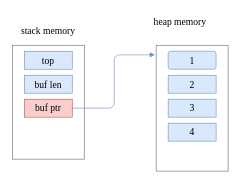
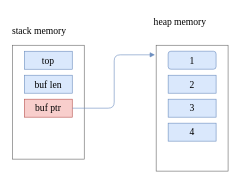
  <mxCell id="0" />
  <mxCell id="1" parent="0" />
  <mxCell id="2" value="" style="rounded=0;whiteSpace=wrap;html=1;shadow=0;strokeColor=#666666;strokeWidth=1;fontFamily=Ubuntu;fontSize=16;fontStyle=0;fillColor=none;fontColor=#333333;" vertex="1" parent="1"><mxGeometry x="20" y="75" width="120" height="190" as="geometry" /></mxCell>
  <mxCell id="3" value="buf len" style="rounded=0;whiteSpace=wrap;html=1;shadow=0;strokeColor=#6c8ebf;strokeWidth=1;fontFamily=Ubuntu;fontSize=16;fontStyle=0;fillColor=#dae8fc;" vertex="1" parent="1"><mxGeometry x="40" y="125" width="80" height="30" as="geometry" /></mxCell>
  <mxCell id="4" value="top" style="rounded=0;whiteSpace=wrap;html=1;shadow=0;strokeColor=#6c8ebf;strokeWidth=1;fontFamily=Ubuntu;fontSize=16;fontStyle=0;fillColor=#dae8fc;" vertex="1" parent="1"><mxGeometry x="40" y="85" width="80" height="30" as="geometry" /></mxCell>
  <mxCell id="5" value="buf ptr" style="rounded=0;whiteSpace=wrap;html=1;shadow=0;strokeColor=#b85450;strokeWidth=1;fontFamily=Ubuntu;fontSize=16;fontStyle=0;fillColor=#f8cecc;" vertex="1" parent="1"><mxGeometry x="40" y="165" width="80" height="30" as="geometry" /></mxCell>
- <mxCell id="6" value="stack memory" style="text;html=1;align=center;verticalAlign=middle;whiteSpace=wrap;rounded=0;fontFamily=Ubuntu;fontSize=16;fontStyle=0;" vertex="1" parent="1"><mxGeometry x="25" y="35" width="110" height="30" as="geometry" /></mxCell>
+ <mxCell id="6" value="stack memory" style="text;html=1;align=center;verticalAlign=middle;whiteSpace=wrap;rounded=0;fontFamily=Ubuntu;fontSize=16;fontStyle=0;" vertex="1" parent="1"><mxGeometry x="10" y="35" width="110" height="30" as="geometry" /></mxCell>
  <mxCell id="7" value="" style="rounded=0;whiteSpace=wrap;html=1;shadow=0;strokeColor=#666666;strokeWidth=1;fontFamily=Ubuntu;fontSize=16;fontStyle=0;fillColor=none;fontColor=#333333;" vertex="1" parent="1"><mxGeometry x="260" y="75" width="120" height="210" as="geometry" /></mxCell>
  <mxCell id="8" value="heap memory" style="text;html=1;align=center;verticalAlign=middle;whiteSpace=wrap;rounded=0;fontFamily=Ubuntu;fontSize=16;fontStyle=0;" vertex="1" parent="1"><mxGeometry x="245" y="20" width="110" height="30" as="geometry" /></mxCell>
  <mxCell id="9" value="1" style="whiteSpace=wrap;html=1;shadow=0;strokeColor=#6c8ebf;strokeWidth=1;fontFamily=Ubuntu;fontSize=16;fontStyle=0;fillColor=#dae8fc;rounded=1;" vertex="1" parent="1"><mxGeometry x="280" y="85" width="80" height="30" as="geometry" /></mxCell>
  <mxCell id="10" value="2" style="rounded=0;whiteSpace=wrap;html=1;shadow=0;strokeColor=#6c8ebf;strokeWidth=1;fontFamily=Ubuntu;fontSize=16;fontStyle=0;fillColor=#dae8fc;" vertex="1" parent="1"><mxGeometry x="280" y="125" width="80" height="30" as="geometry" /></mxCell>
  <mxCell id="11" value="3" style="rounded=0;whiteSpace=wrap;html=1;shadow=0;strokeColor=#6c8ebf;strokeWidth=1;fontFamily=Ubuntu;fontSize=16;fontStyle=0;fillColor=#dae8fc;" vertex="1" parent="1"><mxGeometry x="280" y="165" width="80" height="30" as="geometry" /></mxCell>
  <mxCell id="12" value="4" style="rounded=0;whiteSpace=wrap;html=1;shadow=0;strokeColor=#6c8ebf;strokeWidth=1;fontFamily=Ubuntu;fontSize=16;fontStyle=0;fillColor=#dae8fc;" vertex="1" parent="1"><mxGeometry x="280" y="205" width="80" height="30" as="geometry" /></mxCell>
  <mxCell id="13" style="edgeStyle=orthogonalEdgeStyle;rounded=1;orthogonalLoop=1;jettySize=auto;html=1;entryX=-0.017;entryY=0.076;entryDx=0;entryDy=0;entryPerimeter=0;shadow=0;strokeColor=#6c8ebf;strokeWidth=1;fontFamily=Ubuntu;fontSize=14;fontStyle=0;endArrow=block;endFill=1;fillColor=#dae8fc;" edge="1" parent="1" source="5" target="7"><mxGeometry relative="1" as="geometry" /></mxCell>
